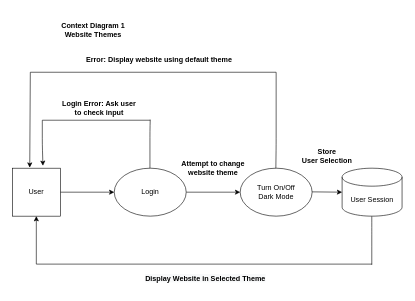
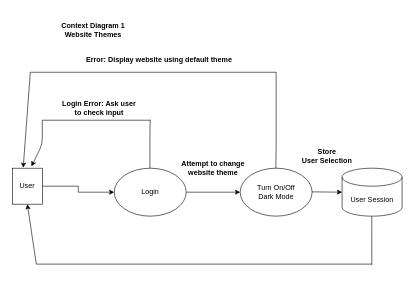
  <mxCell id="0" />
  <mxCell id="1" parent="0" />
  <mxCell id="2" value="&lt;b&gt;Context Diagram 1&lt;br&gt;Website Themes&lt;/b&gt;" style="text;html=1;strokeColor=none;fillColor=none;align=center;verticalAlign=middle;whiteSpace=wrap;rounded=0;" parent="1" vertex="1"><mxGeometry x="40" y="20" width="230" height="60" as="geometry" /></mxCell>
  <mxCell id="3" style="edgeStyle=orthogonalEdgeStyle;rounded=0;orthogonalLoop=1;jettySize=auto;html=1;exitX=1;exitY=0.5;exitDx=0;exitDy=0;entryX=0;entryY=0.5;entryDx=0;entryDy=0;" parent="1" source="4" target="6" edge="1"><mxGeometry relative="1" as="geometry" /></mxCell>
- <mxCell id="4" value="User" style="whiteSpace=wrap;html=1;aspect=fixed;" parent="1" vertex="1"><mxGeometry x="20" y="280" width="80" height="80" as="geometry" /></mxCell>
+ <mxCell id="4" value="User" style="whiteSpace=wrap;html=1;aspect=fixed;" parent="1" vertex="1"><mxGeometry x="20" y="280" width="50" height="60" as="geometry" /></mxCell>
  <mxCell id="5" style="edgeStyle=orthogonalEdgeStyle;rounded=0;orthogonalLoop=1;jettySize=auto;html=1;exitX=1;exitY=0.5;exitDx=0;exitDy=0;entryX=0;entryY=0.5;entryDx=0;entryDy=0;" parent="1" source="6" target="7" edge="1"><mxGeometry relative="1" as="geometry" /></mxCell>
  <mxCell id="6" value="Login" style="ellipse;whiteSpace=wrap;html=1;" parent="1" vertex="1"><mxGeometry x="190" y="280" width="120" height="80" as="geometry" /></mxCell>
  <mxCell id="7" value="Turn On/Off&lt;br&gt;Dark Mode" style="ellipse;whiteSpace=wrap;html=1;" parent="1" vertex="1"><mxGeometry x="400" y="280" width="120" height="80" as="geometry" /></mxCell>
  <mxCell id="8" value="" style="endArrow=none;html=1;" parent="1" edge="1"><mxGeometry width="50" height="50" relative="1" as="geometry"><mxPoint x="70" y="200" as="sourcePoint" /><mxPoint x="250" y="200" as="targetPoint" /></mxGeometry></mxCell>
  <mxCell id="9" value="" style="endArrow=classic;html=1;entryX=0.638;entryY=-0.05;entryDx=0;entryDy=0;entryPerimeter=0;" parent="1" target="4" edge="1"><mxGeometry width="50" height="50" relative="1" as="geometry"><mxPoint x="70" y="200" as="sourcePoint" /><mxPoint x="330" y="220" as="targetPoint" /><Array as="points"><mxPoint x="70" y="240" /></Array></mxGeometry></mxCell>
  <mxCell id="10" value="" style="endArrow=none;html=1;" parent="1" edge="1"><mxGeometry width="50" height="50" relative="1" as="geometry"><mxPoint x="60" y="440" as="sourcePoint" /><mxPoint x="620" y="440" as="targetPoint" /></mxGeometry></mxCell>
  <mxCell id="11" value="" style="endArrow=classic;html=1;entryX=0.5;entryY=1;entryDx=0;entryDy=0;" parent="1" target="4" edge="1"><mxGeometry width="50" height="50" relative="1" as="geometry"><mxPoint x="60" y="440" as="sourcePoint" /><mxPoint x="330" y="220" as="targetPoint" /></mxGeometry></mxCell>
  <mxCell id="12" value="&lt;b&gt;Login Error: Ask user to check input&lt;br&gt;&lt;/b&gt;" style="text;html=1;strokeColor=none;fillColor=none;align=center;verticalAlign=middle;whiteSpace=wrap;rounded=0;" parent="1" vertex="1"><mxGeometry x="100" y="170" width="130" height="20" as="geometry" /></mxCell>
- <mxCell id="13" value="&lt;b style=&quot;color: rgb(0 , 0 , 0) ; font-family: &amp;#34;helvetica&amp;#34; ; font-size: 12px ; font-style: normal ; letter-spacing: normal ; text-align: center ; text-indent: 0px ; text-transform: none ; word-spacing: 0px ; background-color: rgb(248 , 249 , 250)&quot;&gt;Display Website in Selected Theme&lt;/b&gt;" style="text;whiteSpace=wrap;html=1;" parent="1" vertex="1"><mxGeometry x="240" y="450" width="250" height="30" as="geometry" /></mxCell>
  <mxCell id="14" value="" style="endArrow=none;html=1;exitX=0.96;exitY=0.033;exitDx=0;exitDy=0;exitPerimeter=0;" edge="1" parent="1"><mxGeometry width="50" height="50" relative="1" as="geometry"><mxPoint x="249.5" y="280" as="sourcePoint" /><mxPoint x="250" y="199" as="targetPoint" /><Array as="points"><mxPoint x="249.5" y="219.01" /></Array></mxGeometry></mxCell>
  <mxCell id="15" value="" style="endArrow=none;html=1;entryX=0.5;entryY=1;entryDx=0;entryDy=0;exitX=0.96;exitY=0.033;exitDx=0;exitDy=0;exitPerimeter=0;" edge="1" parent="1"><mxGeometry width="50" height="50" relative="1" as="geometry"><mxPoint x="619.5" y="440.99" as="sourcePoint" /><mxPoint x="619.5" y="360" as="targetPoint" /><Array as="points"><mxPoint x="619.5" y="400" /><mxPoint x="619.5" y="380" /></Array></mxGeometry></mxCell>
  <mxCell id="16" value="&lt;b&gt;Attempt to change&lt;br&gt;website theme&lt;br&gt;&lt;/b&gt;" style="text;html=1;strokeColor=none;fillColor=none;align=center;verticalAlign=middle;whiteSpace=wrap;rounded=0;" vertex="1" parent="1"><mxGeometry x="290" y="270" width="130" height="20" as="geometry" /></mxCell>
  <mxCell id="17" value="" style="endArrow=none;html=1;exitX=0.96;exitY=0.033;exitDx=0;exitDy=0;exitPerimeter=0;" edge="1" parent="1"><mxGeometry width="50" height="50" relative="1" as="geometry"><mxPoint x="459.5" y="280" as="sourcePoint" /><mxPoint x="460" y="120" as="targetPoint" /><Array as="points"><mxPoint x="460" y="240" /></Array></mxGeometry></mxCell>
  <mxCell id="18" value="" style="endArrow=none;html=1;" edge="1" parent="1"><mxGeometry width="50" height="50" relative="1" as="geometry"><mxPoint x="50" y="120" as="sourcePoint" /><mxPoint x="460" y="120" as="targetPoint" /></mxGeometry></mxCell>
  <mxCell id="19" value="" style="endArrow=classic;html=1;entryX=0.363;entryY=-0.012;entryDx=0;entryDy=0;entryPerimeter=0;" edge="1" parent="1" target="4"><mxGeometry width="50" height="50" relative="1" as="geometry"><mxPoint x="50" y="120" as="sourcePoint" /><mxPoint x="81.04" y="286" as="targetPoint" /><Array as="points" /></mxGeometry></mxCell>
  <mxCell id="20" value="&lt;b&gt;Error: Display website using default theme&lt;br&gt;&lt;/b&gt;" style="text;html=1;strokeColor=none;fillColor=none;align=center;verticalAlign=middle;whiteSpace=wrap;rounded=0;" vertex="1" parent="1"><mxGeometry x="120" y="90" width="290" height="20" as="geometry" /></mxCell>
  <mxCell id="21" value="User Session" style="shape=cylinder3;whiteSpace=wrap;html=1;boundedLbl=1;backgroundOutline=1;size=15;" vertex="1" parent="1"><mxGeometry x="570" y="280" width="100" height="80" as="geometry" /></mxCell>
  <mxCell id="22" style="edgeStyle=orthogonalEdgeStyle;rounded=0;orthogonalLoop=1;jettySize=auto;html=1;exitX=1;exitY=0.5;exitDx=0;exitDy=0;entryX=0;entryY=0.5;entryDx=0;entryDy=0;entryPerimeter=0;" edge="1" parent="1" target="21"><mxGeometry relative="1" as="geometry"><mxPoint x="520" y="319.5" as="sourcePoint" /><mxPoint x="610" y="319.5" as="targetPoint" /></mxGeometry></mxCell>
  <mxCell id="23" value="&lt;b&gt;Store &lt;br&gt;User Selection&lt;br&gt;&lt;/b&gt;" style="text;html=1;strokeColor=none;fillColor=none;align=center;verticalAlign=middle;whiteSpace=wrap;rounded=0;" vertex="1" parent="1"><mxGeometry x="480" y="250" width="130" height="20" as="geometry" /></mxCell>
